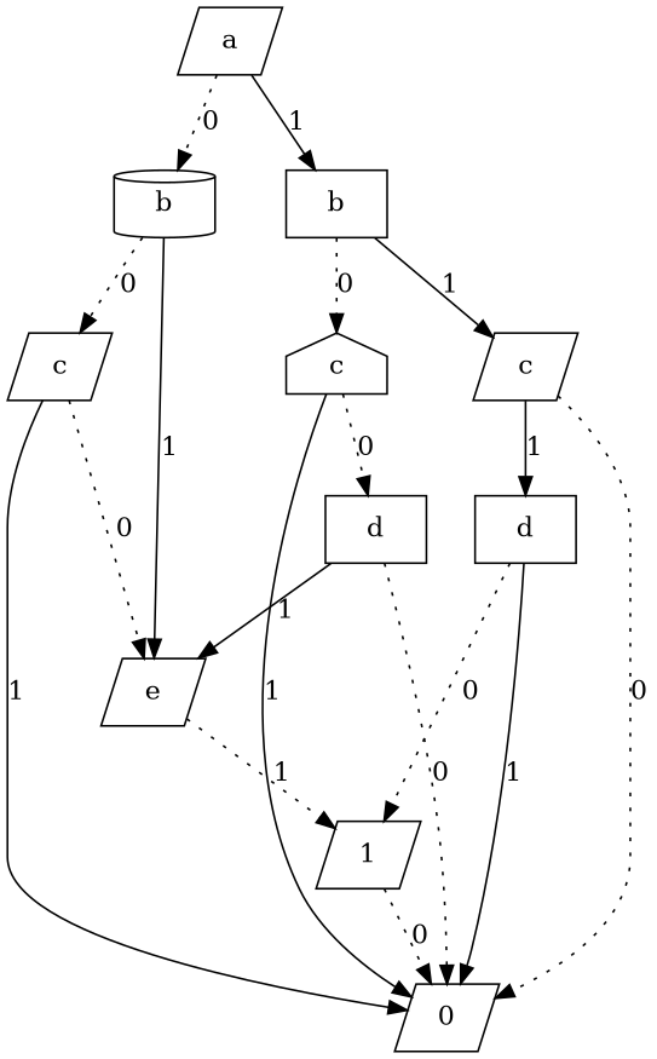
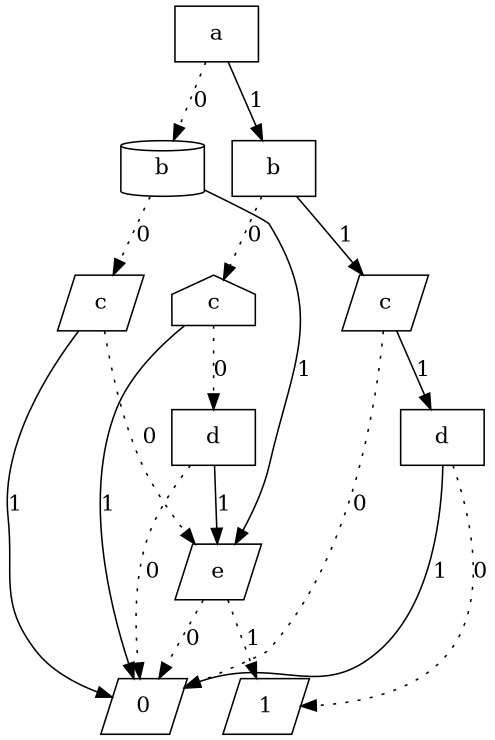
  digraph {
    node [shape=parallelogram]
    edge [style=dotted]
-   n1 [label=a]
+   n1 [label=a shape=box]
    n2 [label=b shape=cylinder]
    n3 [label=b shape=box]
    n4 [label=c]
    n5 [label=c shape=house]
    n6 [label=c]
    n7 [label=d shape=box]
    n8 [label=d shape=box]
    n9 [label=e]
    n10 [label=0]
    n11 [label=1]
    subgraph sub_1 {
      rank=same
      n1
    }
    subgraph sub_2 {
      rank=same
      n2
      n3
    }
    subgraph sub_3 {
      rank=same
      n4
      n5
      n6
    }
    subgraph sub_4 {
      rank=same
      n7
      n8
    }
    subgraph sub_5 {
      rank=same
      n9
    }
    n1 -> n2 [label=0]
    n1 -> n3 [label=1 style=solid]
    n2 -> n4 [label=0]
    n2 -> n9 [label=1 style=solid]
    n3 -> n5 [label=0]
    n3 -> n6 [label=1 style=solid]
    n4 -> n9 [label=0]
    n4 -> n10 [label=1 style=solid]
    n5 -> n7 [label=0]
    n5 -> n10 [label=1 style=solid]
    n6 -> n8 [label=1 style=solid]
    n6 -> n10 [label=0]
    n7 -> n9 [label=1 style=solid]
    n7 -> n10 [label=0]
    n8 -> n10 [label=1 style=solid]
    n8 -> n11 [label=0]
-   n11 -> n10 [label=0]
+   n9 -> n10 [label=0]
    n9 -> n11 [label=1]
  }
